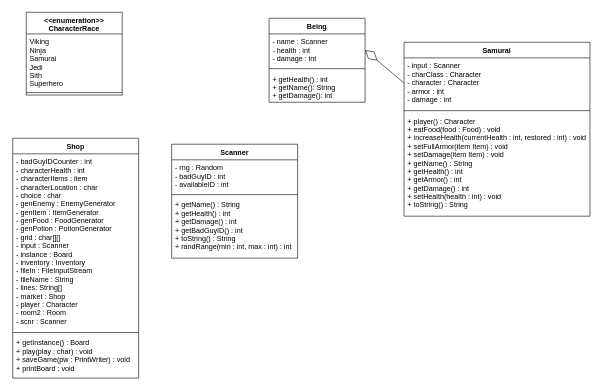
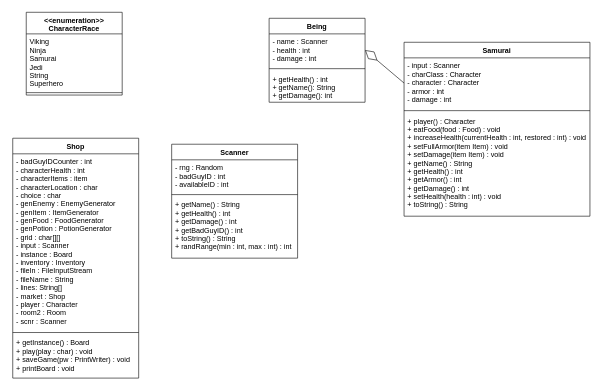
  <mxCell id="0" />
  <mxCell id="1" parent="0" />
  <mxCell id="2" value="Being" style="swimlane;fontStyle=1;align=center;verticalAlign=top;childLayout=stackLayout;horizontal=1;startSize=26;horizontalStack=0;resizeParent=1;resizeParentMax=0;resizeLast=0;collapsible=1;marginBottom=0;" vertex="1" parent="1"><mxGeometry x="448" y="30" width="160" height="140" as="geometry"><mxRectangle x="20" y="20" width="70" height="26" as="alternateBounds" /></mxGeometry></mxCell>
  <mxCell id="3" value="- name : Scanner&#10;- health : int&#10;- damage : int" style="text;strokeColor=none;fillColor=none;align=left;verticalAlign=top;spacingLeft=4;spacingRight=4;overflow=hidden;rotatable=0;points=[[0,0.5],[1,0.5]];portConstraint=eastwest;" vertex="1" parent="2"><mxGeometry y="26" width="160" height="54" as="geometry" /></mxCell>
  <mxCell id="4" value="" style="line;strokeWidth=1;fillColor=none;align=left;verticalAlign=middle;spacingTop=-1;spacingLeft=3;spacingRight=3;rotatable=0;labelPosition=right;points=[];portConstraint=eastwest;" vertex="1" parent="2"><mxGeometry y="80" width="160" height="8" as="geometry" /></mxCell>
  <mxCell id="5" value="+ getHealth() : int&#10;+ getName(): String&#10;+ getDamage(): int" style="text;strokeColor=none;fillColor=none;align=left;verticalAlign=top;spacingLeft=4;spacingRight=4;overflow=hidden;rotatable=0;points=[[0,0.5],[1,0.5]];portConstraint=eastwest;" vertex="1" parent="2"><mxGeometry y="88" width="160" height="52" as="geometry" /></mxCell>
  <mxCell id="6" value="Shop" style="swimlane;fontStyle=1;align=center;verticalAlign=top;childLayout=stackLayout;horizontal=1;startSize=26;horizontalStack=0;resizeParent=1;resizeParentMax=0;resizeLast=0;collapsible=1;marginBottom=0;" vertex="1" parent="1"><mxGeometry x="20.5" y="230" width="210" height="400" as="geometry" /></mxCell>
  <mxCell id="7" value="- badGuyIDCounter : int&#10;- characterHealth : int&#10;- characterItems : item&#10;- characterLocation : char&#10;- choice : char&#10;- genEnemy : EnemyGenerator&#10;- genItem : ItemGenerator&#10;- genFood : FoodGenerator&#10;- genPotion : PotionGenerator&#10;- grid : char[][]&#10;- input : Scanner&#10;- instance : Board&#10;- inventory : Inventory&#10;- fileIn : FileInputStream&#10;- fileName : String&#10;- lines: String[]&#10;- market : Shop&#10;- player : Character&#10;- room2 : Room&#10;- scnr : Scanner&#10;" style="text;strokeColor=none;fillColor=none;align=left;verticalAlign=top;spacingLeft=4;spacingRight=4;overflow=hidden;rotatable=0;points=[[0,0.5],[1,0.5]];portConstraint=eastwest;" vertex="1" parent="6"><mxGeometry y="26" width="210" height="294" as="geometry" /></mxCell>
  <mxCell id="8" value="" style="line;strokeWidth=1;fillColor=none;align=left;verticalAlign=middle;spacingTop=-1;spacingLeft=3;spacingRight=3;rotatable=0;labelPosition=right;points=[];portConstraint=eastwest;" vertex="1" parent="6"><mxGeometry y="320" width="210" height="8" as="geometry" /></mxCell>
  <mxCell id="9" value="+ getInstance() : Board&#10;+ play(play : char) : void&#10;+ saveGame(pw : PrintWriter) : void&#10;+ printBoard : void" style="text;strokeColor=none;fillColor=none;align=left;verticalAlign=top;spacingLeft=4;spacingRight=4;overflow=hidden;rotatable=0;points=[[0,0.5],[1,0.5]];portConstraint=eastwest;" vertex="1" parent="6"><mxGeometry y="328" width="210" height="72" as="geometry" /></mxCell>
  <mxCell id="10" value="Samurai" style="swimlane;fontStyle=1;align=center;verticalAlign=top;childLayout=stackLayout;horizontal=1;startSize=26;horizontalStack=0;resizeParent=1;resizeParentMax=0;resizeLast=0;collapsible=1;marginBottom=0;" vertex="1" parent="1"><mxGeometry x="673" y="70" width="310" height="290" as="geometry" /></mxCell>
  <mxCell id="11" value="- input : Scanner&#10;- charClass : Character&#10;- character : Character&#10;- armor : int&#10;- damage : int" style="text;strokeColor=none;fillColor=none;align=left;verticalAlign=top;spacingLeft=4;spacingRight=4;overflow=hidden;rotatable=0;points=[[0,0.5],[1,0.5]];portConstraint=eastwest;" vertex="1" parent="10"><mxGeometry y="26" width="310" height="84" as="geometry" /></mxCell>
  <mxCell id="12" value="" style="line;strokeWidth=1;fillColor=none;align=left;verticalAlign=middle;spacingTop=-1;spacingLeft=3;spacingRight=3;rotatable=0;labelPosition=right;points=[];portConstraint=eastwest;" vertex="1" parent="10"><mxGeometry y="110" width="310" height="8" as="geometry" /></mxCell>
  <mxCell id="13" value="+ player() : Character&#10;+ eatFood(food : Food) : void&#10;+ increaseHealth(currentHealth : int, restored : int) : void&#10;+ setFullArmor(item Item) : void&#10;+ setDamage(item Item) : void&#10;+ getName() : String&#10;+ getHealth() : int&#10;+ getArmor() : int&#10;+ getDamage() : int&#10;+ setHealth(health : int) : void&#10;+ toString() : String" style="text;strokeColor=none;fillColor=none;align=left;verticalAlign=top;spacingLeft=4;spacingRight=4;overflow=hidden;rotatable=0;points=[[0,0.5],[1,0.5]];portConstraint=eastwest;" vertex="1" parent="10"><mxGeometry y="118" width="310" height="172" as="geometry" /></mxCell>
  <mxCell id="14" value="" style="endArrow=diamondThin;endFill=0;endSize=24;html=1;exitX=0;exitY=0.5;exitDx=0;exitDy=0;entryX=1;entryY=0.5;entryDx=0;entryDy=0;" edge="1" parent="1" source="11" target="3"><mxGeometry width="160" relative="1" as="geometry"><mxPoint x="133" y="580" as="sourcePoint" /><mxPoint x="293" y="580" as="targetPoint" /></mxGeometry></mxCell>
  <mxCell id="15" value="&lt;&lt;enumeration&gt;&gt;&#10;CharacterRace" style="swimlane;fontStyle=1;align=center;verticalAlign=top;childLayout=stackLayout;horizontal=1;startSize=36;horizontalStack=0;resizeParent=1;resizeParentMax=0;resizeLast=0;collapsible=1;marginBottom=0;" vertex="1" parent="1"><mxGeometry x="43" y="20" width="160" height="138" as="geometry"><mxRectangle x="330" y="360" width="220" height="36" as="alternateBounds" /></mxGeometry></mxCell>
- <mxCell id="16" value="Viking&#10;Ninja&#10;Samurai&#10;Jedi&#10;Sith&#10;Superhero" style="text;strokeColor=none;fillColor=none;align=left;verticalAlign=top;spacingLeft=4;spacingRight=4;overflow=hidden;rotatable=0;points=[[0,0.5],[1,0.5]];portConstraint=eastwest;" vertex="1" parent="15"><mxGeometry y="36" width="160" height="94" as="geometry" /></mxCell>
+ <mxCell id="16" value="Viking&#10;Ninja&#10;Samurai&#10;Jedi&#10;String&#10;Superhero" style="text;strokeColor=none;fillColor=none;align=left;verticalAlign=top;spacingLeft=4;spacingRight=4;overflow=hidden;rotatable=0;points=[[0,0.5],[1,0.5]];portConstraint=eastwest;" vertex="1" parent="15"><mxGeometry y="36" width="160" height="94" as="geometry" /></mxCell>
  <mxCell id="17" value="" style="line;strokeWidth=1;fillColor=none;align=left;verticalAlign=middle;spacingTop=-1;spacingLeft=3;spacingRight=3;rotatable=0;labelPosition=right;points=[];portConstraint=eastwest;" vertex="1" parent="15"><mxGeometry y="130" width="160" height="8" as="geometry" /></mxCell>
  <mxCell id="18" value="Scanner" style="swimlane;fontStyle=1;align=center;verticalAlign=top;childLayout=stackLayout;horizontal=1;startSize=26;horizontalStack=0;resizeParent=1;resizeParentMax=0;resizeLast=0;collapsible=1;marginBottom=0;" vertex="1" parent="1"><mxGeometry x="285.5" y="240" width="210" height="190" as="geometry" /></mxCell>
  <mxCell id="19" value="- rng : Random&#10;- badGuyID : int&#10;- availableID : int" style="text;strokeColor=none;fillColor=none;align=left;verticalAlign=top;spacingLeft=4;spacingRight=4;overflow=hidden;rotatable=0;points=[[0,0.5],[1,0.5]];portConstraint=eastwest;" vertex="1" parent="18"><mxGeometry y="26" width="210" height="54" as="geometry" /></mxCell>
  <mxCell id="20" value="" style="line;strokeWidth=1;fillColor=none;align=left;verticalAlign=middle;spacingTop=-1;spacingLeft=3;spacingRight=3;rotatable=0;labelPosition=right;points=[];portConstraint=eastwest;" vertex="1" parent="18"><mxGeometry y="80" width="210" height="8" as="geometry" /></mxCell>
  <mxCell id="21" value="+ getName() : String&#10;+ getHealth() : int&#10;+ getDamage() : int&#10;+ getBadGuyID() : int&#10;+ toString() : String&#10;+ randRange(min : int, max : int) : int " style="text;strokeColor=none;fillColor=none;align=left;verticalAlign=top;spacingLeft=4;spacingRight=4;overflow=hidden;rotatable=0;points=[[0,0.5],[1,0.5]];portConstraint=eastwest;" vertex="1" parent="18"><mxGeometry y="88" width="210" height="102" as="geometry" /></mxCell>
